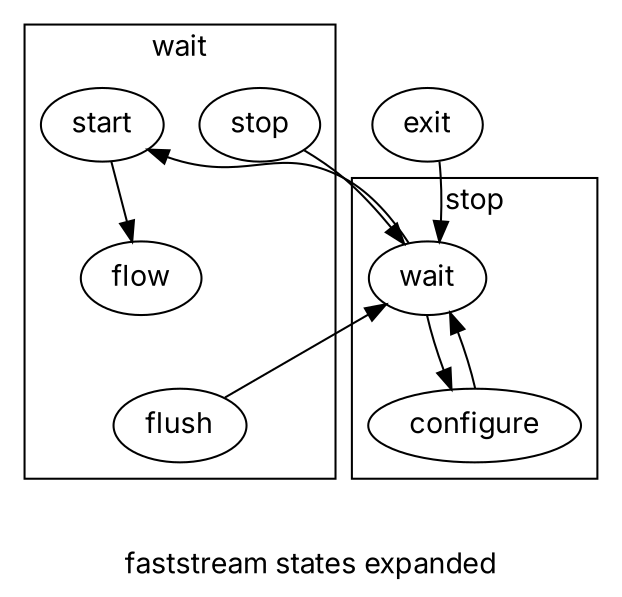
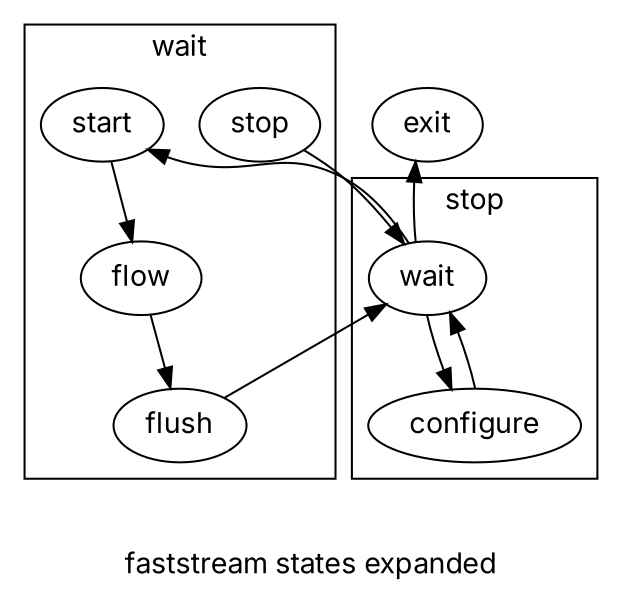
  digraph {
    fontname=Inter
    label="faststream states expanded"
    node [fontname=Inter]
    edge [fontname=Inter]
    wait
    configure
    start
    flow
    flush
    stop
    exit
    subgraph cluster_1 {
      label=stop
      wait
      configure
    }
    subgraph cluster_2 {
      label=wait
      start
      flow
      flush
      stop
    }
    wait -> configure
    wait -> start
-   exit -> wait
+   wait -> exit
    configure -> wait
    start -> flow
+   flow -> flush
    flush -> wait
    stop -> wait
  }
